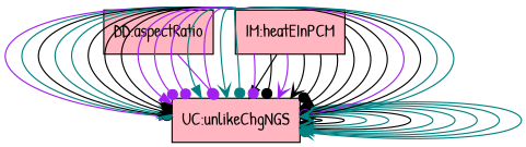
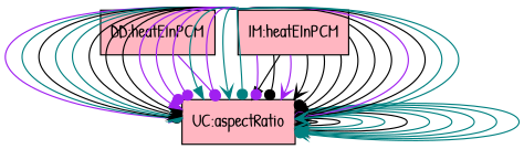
  digraph {
    fontname="Patrick Hand"
    node [color=black fillcolor=lightpink fontname="Patrick Hand" shape=box style=filled]
    edge [arrowhead=dot color=black fontname="Patrick Hand" headport=assumpTPCAV tailport=eBalanceOnWtrRC]
-   n1 [label="UC:unlikeChgNGS"]
-   n2 [label="DD:aspectRatio"]
+   n1 [label="UC:aspectRatio"]
+   n2 [label="DD:heatEInPCM"]
    n3 [label="IM:heatEInPCM"]
    subgraph sub_1 {
      rank=same
      n1
    }
    subgraph sub_2 {
      rank=same
      n2
    }
    subgraph sub_3 {
      rank=same
      n3
    }
    subgraph sub_4 {
      rank=same
      n3
    }
    subgraph sub_5 {
      rank=same
      n3
    }
    subgraph sub_6 {
      rank=same
      n1
    }
    subgraph sub_7 {
      rank=same
      n1
    }
    n1 -> n1 [arrowhead=normal tailport=likeChgUTP]
    n1 -> n1 [arrowhead=vee headport=assumpTHCCoT tailport=likeChgTCVOD]
    n1 -> n1 [arrowhead=vee color=teal headport=assumpTHCCoL tailport=likeChgTCVOL]
    n1 -> n1 [arrowhead=normal color=teal headport=assumpCTNOD tailport=likeChgDT]
    n1 -> n1 [arrowhead=vee headport=assumpSITWP tailport=likeChgDITPW]
    n1 -> n1 [arrowhead=vee color=teal headport=assumpPIT tailport=likeChgTLH]
    n1 -> n1 [arrowhead=normal color=teal headport=assumpWAL tailport=unlikeChgWPFS]
    n1 -> n1 [color=teal headport=assumpNGSP tailport=unlikeChgWPFS]
    n1 -> n1 [color=teal headport=assumpNIHGBWP tailport=unlikeChgNIHG]
    n1 -> n1 [arrowhead=vee color=teal headport=assumpNGSP tailport=unlikeChgNGS]
    n2 -> n1 [color=purple headport=assumpVCN tailport=wVol]
    n3 -> n1 [arrowhead=normal headport=assumpTEO tailport=consThermECS]
    n3 -> n1 [arrowhead=normal color=purple headport=assumpHTCC tailport=nwtnCoolingTM]
    n3 -> n1 [arrowhead=normal color=teal headport=assumpCWTAT tailport=rocTempSimpRC]
    n3 -> n1 [tailport=rocTempSimpRC]
    n3 -> n1 [color=teal headport=assumpDWPCoV tailport=rocTempSimpRC]
    n3 -> n1 [arrowhead=vee color=teal headport=assumpSHECov tailport=rocTempSimpRC]
    n3 -> n1 [arrowhead=vee headport=assumpLCCCW tailport=htFluxC]
    n3 -> n1 [arrowhead=vee headport=assumpTHCCoT tailport=htFluxC]
    n3 -> n1 [headport=assumpLCCWP tailport=htFluxP]
    n3 -> n1 [arrowhead=normal color=purple headport=assumpCWTAT]
    n3 -> n1 [color=purple]
    n3 -> n1 [color=purple headport=assumpTHCCoL]
    n3 -> n1 [arrowhead=normal color=teal headport=assumpCTNOD]
    n3 -> n1 [color=purple headport=assumpSITWP]
    n3 -> n1 [arrowhead=vee color=teal headport=assumpWAL]
    n3 -> n1 [color=teal headport=assumpPIT]
    n3 -> n1 [color=purple headport=assumpNIHGBWP]
    n3 -> n1 [headport=assumpAPT]
    n3 -> n1 [arrowhead=vee color=purple headport=assumpCWTAT tailport=eBalanceOnPCMRC]
    n3 -> n1 [arrowhead=vee tailport=eBalanceOnPCMRC]
    n3 -> n1 [headport=assumpSITWP tailport=eBalanceOnPCMRC]
    n3 -> n1 [arrowhead=normal headport=assumpPIS tailport=eBalanceOnPCMRC]
    n3 -> n1 [headport=assumpNIHGBWP tailport=eBalanceOnPCMRC]
    n3 -> n1 [arrowhead=vee headport=assumpVCMPN tailport=eBalanceOnPCMRC]
    n3 -> n1 [arrowhead=vee headport=assumpNGSP tailport=eBalanceOnPCMRC]
    n3 -> n1 [color=purple headport=assumpWAL tailport=heatEInWtrIM]
    n3 -> n1 [headport=assumpAPT tailport=heatEInWtrIM]
    n3 -> n1 [arrowhead=vee color=teal headport=assumpPIS tailport=heatEInPCMRC]
    n3 -> n1 [arrowhead=vee color=teal headport=assumpNGSP tailport=heatEInPCMRC]
  }
